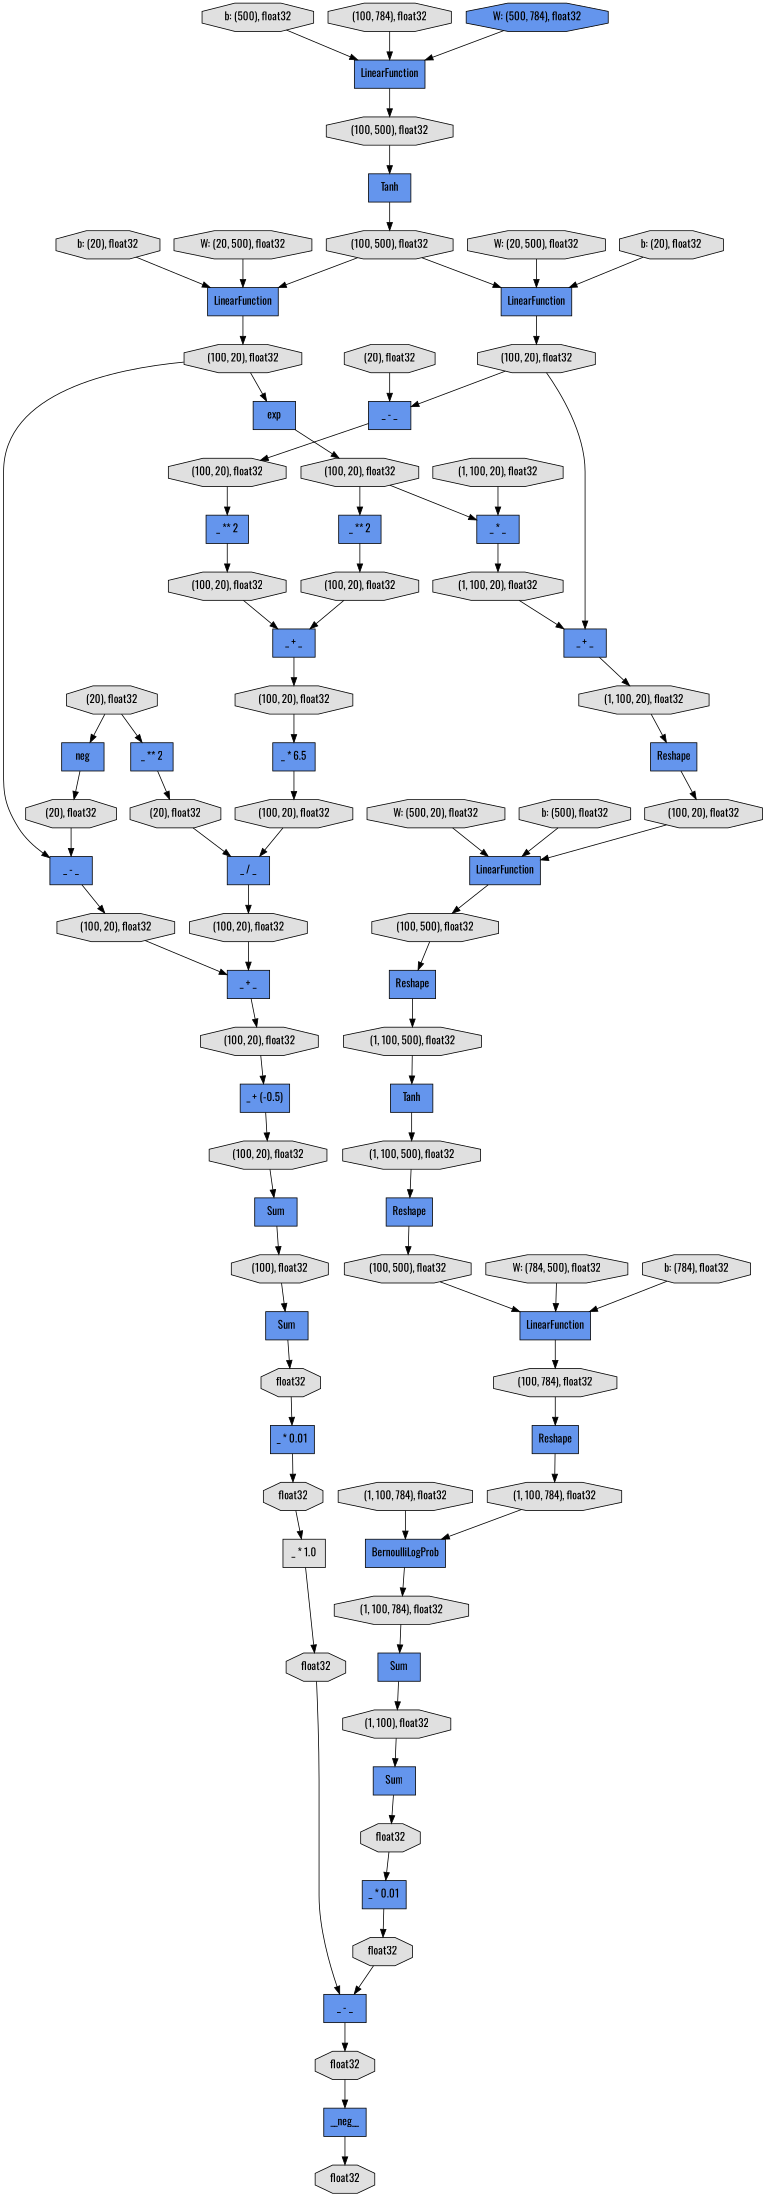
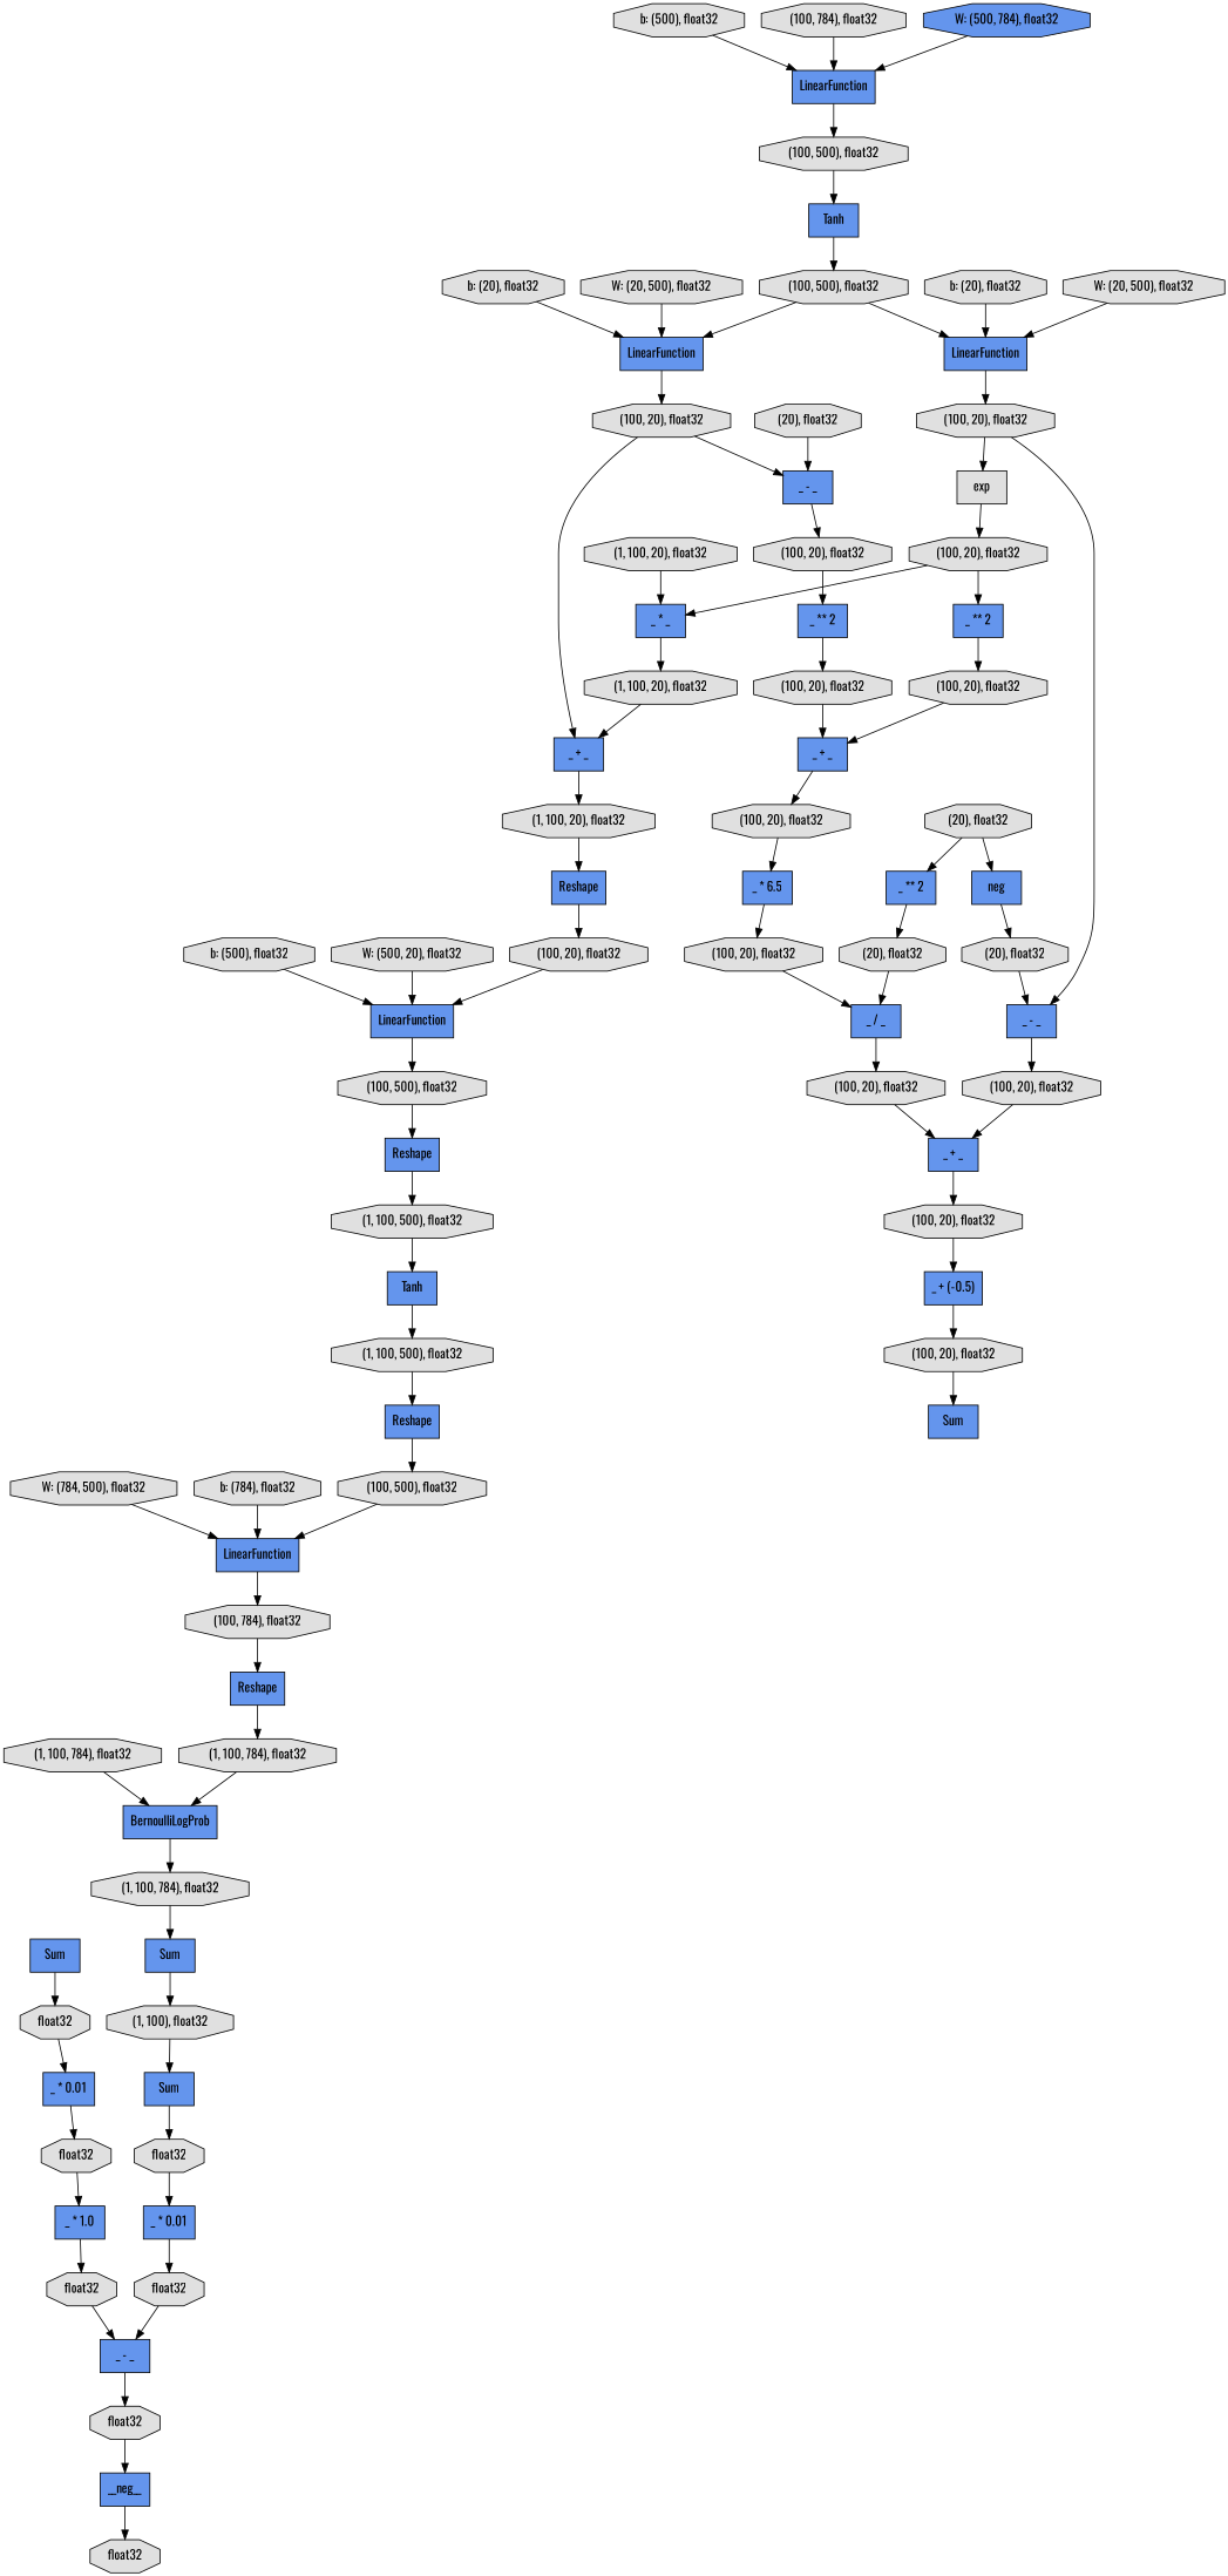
  digraph {
    fontname=Oswald
    rankdir=TB
    node [fillcolor="#E0E0E0" fontname=Oswald shape=octagon style=filled]
    edge [fontname=Oswald]
    n1 [label="(1, 100, 20), float32"]
    n2 [fillcolor="#6495ED" label=Reshape shape=record]
    n3 [label="(100, 20), float32"]
    n4 [label="(100, 20), float32"]
    n5 [fillcolor="#6495ED" label="_ + _" shape=record]
    n6 [label="(100, 20), float32"]
    n7 [fillcolor="#6495ED" label="_ - _" shape=record]
    n8 [label="(100, 20), float32"]
    n9 [fillcolor="#6495ED" label="_ ** 2" shape=record]
    n10 [label="(100, 20), float32"]
    n11 [fillcolor="#6495ED" label=Tanh shape=record]
    n12 [label="(1, 100, 500), float32"]
    n13 [fillcolor="#6495ED" label=Reshape shape=record]
    n14 [fillcolor="#6495ED" label="_ * 6.5" shape=record]
    n15 [fillcolor="#6495ED" label=LinearFunction shape=record]
    n16 [label="(100, 500), float32"]
    n17 [fillcolor="#6495ED" label=Reshape shape=record]
    n18 [label="(1, 100, 500), float32"]
    n19 [label="(100, 20), float32"]
    n20 [fillcolor="#6495ED" label="_ / _" shape=record]
    n21 [fillcolor="#6495ED" label="_ ** 2" shape=record]
    n22 [label="(20), float32"]
    n23 [label="(100, 500), float32"]
    n24 [fillcolor="#6495ED" label=LinearFunction shape=record]
    n25 [label="(100, 20), float32"]
    n26 [fillcolor="#6495ED" label="_ + _" shape=record]
    n27 [label="(100, 20), float32"]
    n28 [fillcolor="#6495ED" label="_ + (-0.5)" shape=record]
    n29 [label="(100, 784), float32"]
    n30 [fillcolor="#6495ED" label=Sum shape=record]
-   n31 [label="(100), float32"]
    n32 [fillcolor="#6495ED" label=Sum shape=record]
    n33 [fillcolor="#6495ED" label=Reshape shape=record]
    n34 [label="(1, 100, 784), float32"]
    n35 [fillcolor="#6495ED" label=BernoulliLogProb shape=record]
    n36 [label="(100, 20), float32"]
    n37 [label=float32]
    n38 [fillcolor="#6495ED" label="_ * 0.01" shape=record]
-   n39 [label="_ * 1.0" shape=record]
+   n39 [fillcolor="#6495ED" label="_ * 1.0" shape=record]
    n40 [label=float32]
    n41 [fillcolor="#6495ED" label="_ - _" shape=record]
    n42 [label="(1, 100, 784), float32"]
    n43 [label="(20), float32"]
    n44 [fillcolor="#6495ED" label=Sum shape=record]
    n45 [label="(1, 100), float32"]
    n46 [fillcolor="#6495ED" label=Sum shape=record]
    n47 [label=float32]
    n48 [label="(20), float32"]
    n49 [fillcolor="#6495ED" label=neg shape=record]
    n50 [label="(20), float32"]
    n51 [fillcolor="#6495ED" label="_ - _" shape=record]
    n52 [fillcolor="#6495ED" label=__neg__ shape=record]
    n53 [label=float32]
    n54 [label="(100, 20), float32"]
    n55 [label=float32]
    n56 [label="(1, 100, 784), float32"]
    n57 [label=float32]
    n58 [fillcolor="#6495ED" label="_ * 0.01" shape=record]
    n59 [fillcolor="#6495ED" label="_ ** 2" shape=record]
    n60 [label=float32]
    n61 [label="b: (500), float32"]
    n62 [fillcolor="#6495ED" label=LinearFunction shape=record]
    n63 [label="(100, 500), float32"]
    n64 [label="W: (20, 500), float32"]
    n65 [fillcolor="#6495ED" label=LinearFunction shape=record]
    n66 [label="(100, 20), float32"]
    n67 [label="b: (20), float32"]
    n68 [fillcolor="#6495ED" label=Tanh shape=record]
    n69 [label="(100, 500), float32"]
    n70 [fillcolor="#6495ED" label=LinearFunction shape=record]
    n71 [label="W: (20, 500), float32"]
    n72 [label="(100, 20), float32"]
-   n73 [fillcolor="#6495ED" label=exp shape=record]
+   n73 [label=exp shape=record]
    n74 [label="b: (20), float32"]
    n75 [label="W: (500, 20), float32"]
    n76 [label="(100, 784), float32"]
    n77 [fillcolor="#6495ED" label="_ + _" shape=record]
    n78 [label="b: (500), float32"]
    n79 [fillcolor="#6495ED" label="_ * _" shape=record]
    n80 [label="(1, 100, 20), float32"]
    n81 [fillcolor="#6495ED" label="W: (500, 784), float32"]
    n82 [label="W: (784, 500), float32"]
    n83 [label="(100, 20), float32"]
    n84 [label="b: (784), float32"]
    n85 [label="(1, 100, 20), float32"]
    n1 -> n2
    n2 -> n3
    n3 -> n15
    n4 -> n5
    n5 -> n6
    n6 -> n14
    n7 -> n8
    n8 -> n9
    n9 -> n10
    n10 -> n5
    n11 -> n12
    n12 -> n13
    n13 -> n23
    n14 -> n19
    n15 -> n16
    n16 -> n17
    n17 -> n18
    n18 -> n11
    n19 -> n20
    n20 -> n25
    n21 -> n22
    n22 -> n20
    n23 -> n24
    n24 -> n29
    n25 -> n26
    n26 -> n27
    n27 -> n28
    n28 -> n36
    n29 -> n33
-   n30 -> n31
-   n31 -> n32
    n32 -> n37
    n33 -> n34
    n34 -> n35
    n35 -> n42
    n36 -> n30
    n37 -> n38
    n38 -> n47
    n39 -> n40
    n40 -> n41
    n41 -> n55
    n42 -> n44
    n43 -> n7
    n44 -> n45
    n45 -> n46
    n46 -> n57
    n47 -> n39
    n48 -> n21
    n48 -> n49
    n49 -> n50
    n50 -> n51
    n51 -> n54
    n52 -> n53
    n54 -> n26
    n55 -> n52
    n56 -> n35
    n57 -> n58
    n58 -> n60
    n59 -> n4
    n60 -> n41
    n61 -> n62
    n62 -> n63
    n63 -> n68
    n64 -> n65
    n65 -> n66
    n66 -> n7
    n66 -> n77
    n67 -> n65
    n68 -> n69
    n69 -> n65
    n69 -> n70
    n70 -> n72
    n71 -> n70
    n72 -> n51
    n72 -> n73
    n73 -> n83
    n74 -> n70
    n75 -> n15
    n76 -> n62
    n77 -> n1
    n78 -> n15
    n79 -> n80
    n80 -> n77
    n81 -> n62
    n82 -> n24
    n83 -> n59
    n83 -> n79
    n84 -> n24
    n85 -> n79
  }
